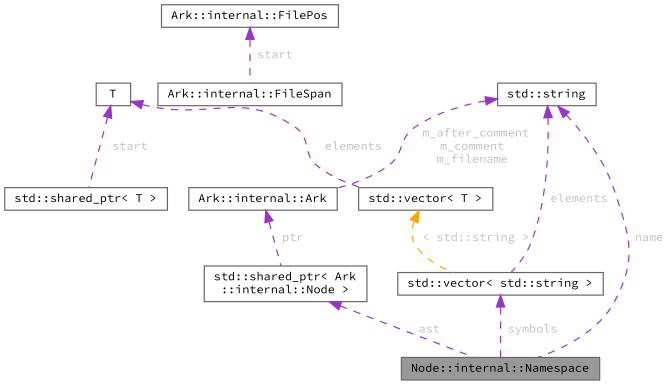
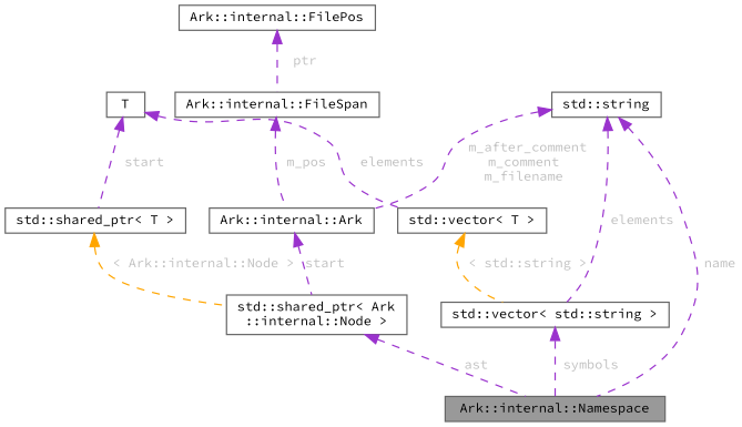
  digraph {
    fontname="Source Code Pro"
    node [color=gray40 fillcolor=white fontname="Source Code Pro" fontsize=10 shape=box style=filled]
    edge [color=darkorchid3 dir=back fontcolor=grey fontname="Source Code Pro" fontsize=10 labelfontname=Helvetica labelfontsize=10 style=dashed]
-   n1 [fillcolor=grey60 fontcolor=black height=0.2 label="Node::internal::Namespace" width=0.4]
+   n1 [fillcolor=grey60 fontcolor=black height=0.2 label="Ark::internal::Namespace" width=0.4]
    n2 [height=0.2 label="std::string" width=0.4]
    n3 [height=0.2 label="std::vector\< std::string \>" width=0.4]
    n4 [height=0.2 label="Ark::internal::Ark" width=0.4]
    n5 [height=0.2 label="std::shared_ptr\< Ark\l::internal::Node \>" width=0.4]
    n6 [height=0.2 label="std::vector\< T \>" width=0.4]
    n7 [height=0.2 label=T width=0.4]
    n8 [height=0.2 label="std::shared_ptr\< T \>" width=0.4]
    n9 [height=0.2 label="Ark::internal::FileSpan" width=0.4]
    n10 [height=0.2 label="Ark::internal::FilePos" width=0.4]
    n2 -> n1 [label=" name"]
    n2 -> n3 [label=" elements"]
    n2 -> n4 [label=" m_after_comment\nm_comment\nm_filename"]
    n3 -> n1 [label=" symbols"]
-   n4 -> n5 [label=" ptr"]
+   n4 -> n5 [label=" start"]
    n5 -> n1 [label=" ast"]
    n6 -> n3 [color=orange label=" \< std::string \>"]
    n7 -> n6 [label=" elements"]
    n7 -> n8 [label=" start"]
-   n10 -> n9 [label=" start"]
+   n8 -> n5 [color=orange label=" \< Ark::internal::Node \>"]
+   n9 -> n4 [label=" m_pos"]
+   n10 -> n9 [label=" ptr"]
  }
